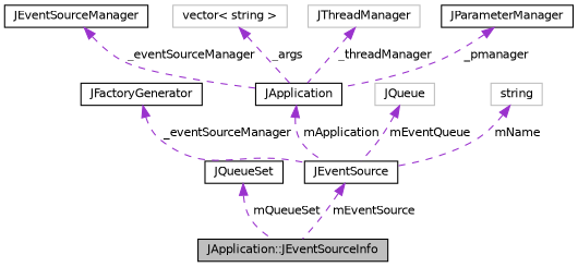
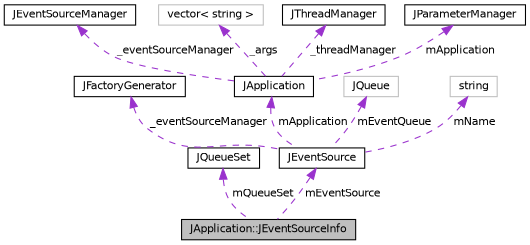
  digraph {
    node [color=black fillcolor=white fontname=Helvetica fontsize=10 shape=record style=filled]
    edge [color=darkorchid3 dir=back fontname=Helvetica fontsize=10 labelfontname=Helvetica labelfontsize=10 style=dashed]
    n1 [fillcolor=grey75 fontcolor=black height=0.2 label="JApplication::JEventSourceInfo" width=0.4]
    n2 [height=0.2 label=JQueueSet width=0.4]
    n3 [height=0.2 label=JEventSource width=0.4]
    n4 [height=0.2 label=JFactoryGenerator width=0.4]
    n5 [height=0.2 label=JApplication width=0.4]
    n6 [height=0.2 label=JEventSourceManager width=0.4]
    n7 [color=grey75 height=0.2 label="vector\< string \>" width=0.4]
-   n8 [color=grey75 height=0.2 label=JThreadManager width=0.4]
+   n8 [height=0.2 label=JThreadManager width=0.4]
    n9 [height=0.2 label=JParameterManager width=0.4]
    n10 [color=grey75 height=0.2 label=JQueue width=0.4]
    n11 [color=grey75 height=0.2 label=string width=0.4]
    n2 -> n1 [label=" mQueueSet"]
    n3 -> n1 [label=" mEventSource"]
    n4 -> n3 [label=" _eventSourceManager"]
    n5 -> n3 [label=" mApplication"]
    n6 -> n5 [label=" _eventSourceManager"]
    n7 -> n5 [label=" _args"]
    n8 -> n5 [label=" _threadManager"]
-   n9 -> n5 [label=" _pmanager"]
+   n9 -> n5 [label=" mApplication"]
    n10 -> n3 [label=" mEventQueue"]
    n11 -> n3 [label=" mName"]
  }
